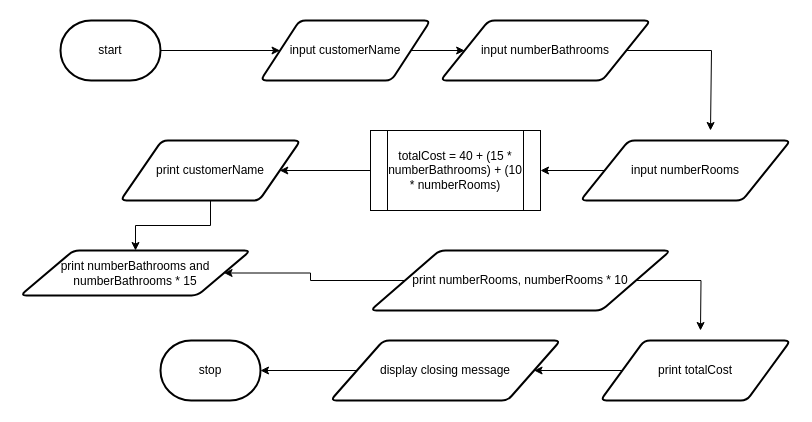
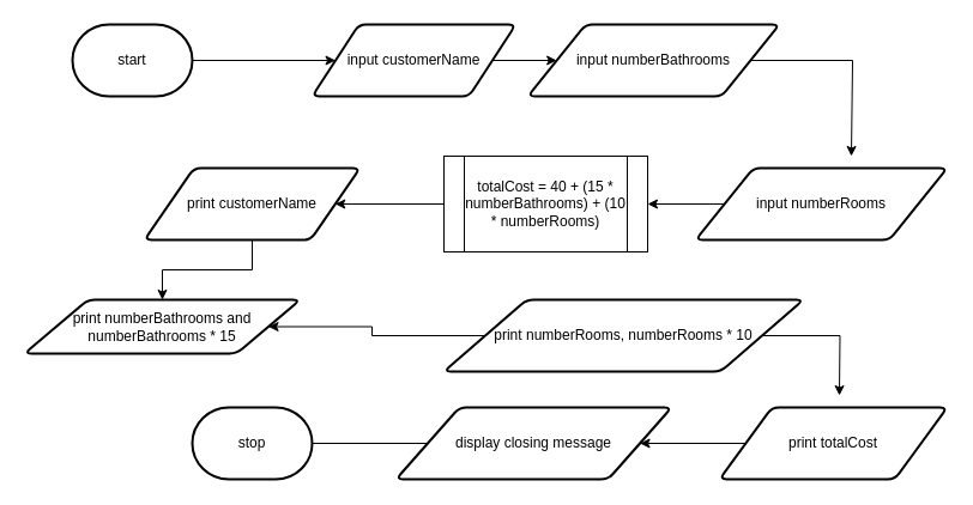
  <mxCell id="0" />
  <mxCell id="1" parent="0" />
  <mxCell id="2" style="edgeStyle=orthogonalEdgeStyle;rounded=0;orthogonalLoop=1;jettySize=auto;html=1;entryX=0;entryY=0.5;entryDx=0;entryDy=0;" edge="1" parent="1" source="3" target="5"><mxGeometry relative="1" as="geometry" /></mxCell>
  <mxCell id="3" value="start" style="strokeWidth=2;html=1;shape=mxgraph.flowchart.terminator;whiteSpace=wrap;" vertex="1" parent="1"><mxGeometry x="60" y="20" width="100" height="60" as="geometry" /></mxCell>
  <mxCell id="4" style="edgeStyle=orthogonalEdgeStyle;rounded=0;orthogonalLoop=1;jettySize=auto;html=1;entryX=0;entryY=0.5;entryDx=0;entryDy=0;" edge="1" parent="1" source="5" target="7"><mxGeometry relative="1" as="geometry" /></mxCell>
  <mxCell id="5" value="input customerName" style="shape=parallelogram;html=1;strokeWidth=2;perimeter=parallelogramPerimeter;whiteSpace=wrap;rounded=1;arcSize=12;size=0.23;" vertex="1" parent="1"><mxGeometry x="260" y="20" width="170" height="60" as="geometry" /></mxCell>
  <mxCell id="6" style="edgeStyle=orthogonalEdgeStyle;rounded=0;orthogonalLoop=1;jettySize=auto;html=1;" edge="1" parent="1" source="7"><mxGeometry relative="1" as="geometry"><mxPoint x="710" y="130" as="targetPoint" /><Array as="points"><mxPoint x="711" y="50" /></Array></mxGeometry></mxCell>
  <mxCell id="7" value="input numberBathrooms" style="shape=parallelogram;html=1;strokeWidth=2;perimeter=parallelogramPerimeter;whiteSpace=wrap;rounded=1;arcSize=12;size=0.23;" vertex="1" parent="1"><mxGeometry x="440" y="20" width="210" height="60" as="geometry" /></mxCell>
  <mxCell id="8" style="edgeStyle=orthogonalEdgeStyle;rounded=0;orthogonalLoop=1;jettySize=auto;html=1;entryX=1;entryY=0.5;entryDx=0;entryDy=0;" edge="1" parent="1" source="9" target="11"><mxGeometry relative="1" as="geometry" /></mxCell>
  <mxCell id="9" value="input numberRooms" style="shape=parallelogram;html=1;strokeWidth=2;perimeter=parallelogramPerimeter;whiteSpace=wrap;rounded=1;arcSize=12;size=0.23;" vertex="1" parent="1"><mxGeometry x="580" y="140" width="210" height="60" as="geometry" /></mxCell>
  <mxCell id="10" style="edgeStyle=orthogonalEdgeStyle;rounded=0;orthogonalLoop=1;jettySize=auto;html=1;" edge="1" parent="1" source="11" target="13"><mxGeometry relative="1" as="geometry" /></mxCell>
  <mxCell id="11" value="totalCost = 40 + (15 * numberBathrooms) + (10 * numberRooms)" style="shape=process;whiteSpace=wrap;html=1;backgroundOutline=1;" vertex="1" parent="1"><mxGeometry x="370" y="130" width="170" height="80" as="geometry" /></mxCell>
  <mxCell id="12" style="edgeStyle=orthogonalEdgeStyle;rounded=0;orthogonalLoop=1;jettySize=auto;html=1;" edge="1" parent="1" source="13" target="14"><mxGeometry relative="1" as="geometry" /></mxCell>
  <mxCell id="13" value="print customerName" style="shape=parallelogram;html=1;strokeWidth=2;perimeter=parallelogramPerimeter;whiteSpace=wrap;rounded=1;arcSize=12;size=0.23;" vertex="1" parent="1"><mxGeometry x="120" y="140" width="180" height="60" as="geometry" /></mxCell>
  <mxCell id="14" value="print numberBathrooms and numberBathrooms * 15" style="shape=parallelogram;html=1;strokeWidth=2;perimeter=parallelogramPerimeter;whiteSpace=wrap;rounded=1;arcSize=12;size=0.23;" vertex="1" parent="1"><mxGeometry x="20" y="250" width="230" height="45" as="geometry" /></mxCell>
  <mxCell id="15" style="edgeStyle=orthogonalEdgeStyle;rounded=0;orthogonalLoop=1;jettySize=auto;html=1;entryX=1;entryY=0.5;entryDx=0;entryDy=0;" edge="1" parent="1" source="17" target="14"><mxGeometry relative="1" as="geometry" /></mxCell>
  <mxCell id="16" style="edgeStyle=orthogonalEdgeStyle;rounded=0;orthogonalLoop=1;jettySize=auto;html=1;" edge="1" parent="1" source="17"><mxGeometry relative="1" as="geometry"><mxPoint x="700" y="330" as="targetPoint" /></mxGeometry></mxCell>
  <mxCell id="17" value="print numberRooms, numberRooms * 10" style="shape=parallelogram;html=1;strokeWidth=2;perimeter=parallelogramPerimeter;whiteSpace=wrap;rounded=1;arcSize=12;size=0.23;" vertex="1" parent="1"><mxGeometry x="370" y="250" width="300" height="60" as="geometry" /></mxCell>
  <mxCell id="18" style="edgeStyle=orthogonalEdgeStyle;rounded=0;orthogonalLoop=1;jettySize=auto;html=1;entryX=1;entryY=0.5;entryDx=0;entryDy=0;" edge="1" parent="1" source="19" target="20"><mxGeometry relative="1" as="geometry" /></mxCell>
  <mxCell id="19" value="print totalCost" style="shape=parallelogram;html=1;strokeWidth=2;perimeter=parallelogramPerimeter;whiteSpace=wrap;rounded=1;arcSize=12;size=0.23;" vertex="1" parent="1"><mxGeometry x="600" y="340" width="190" height="60" as="geometry" /></mxCell>
  <mxCell id="20" value="display closing message" style="shape=parallelogram;html=1;strokeWidth=2;perimeter=parallelogramPerimeter;whiteSpace=wrap;rounded=1;arcSize=12;size=0.23;" vertex="1" parent="1"><mxGeometry x="330" y="340" width="230" height="60" as="geometry" /></mxCell>
  <mxCell id="21" value="stop" style="strokeWidth=2;html=1;shape=mxgraph.flowchart.terminator;whiteSpace=wrap;" vertex="1" parent="1"><mxGeometry x="160" y="340" width="100" height="60" as="geometry" /></mxCell>
- <mxCell id="22" style="edgeStyle=orthogonalEdgeStyle;rounded=0;orthogonalLoop=1;jettySize=auto;html=1;entryX=1;entryY=0.5;entryDx=0;entryDy=0;entryPerimeter=0;" edge="1" parent="1" source="20" target="21"><mxGeometry relative="1" as="geometry" /></mxCell>
+ <mxCell id="22" style="edgeStyle=orthogonalEdgeStyle;rounded=0;orthogonalLoop=1;jettySize=auto;html=1;entryX=1;entryY=0.5;entryDx=0;entryDy=0;entryPerimeter=0;endArrow=none;" edge="1" parent="1" source="20" target="21"><mxGeometry relative="1" as="geometry" /></mxCell>
